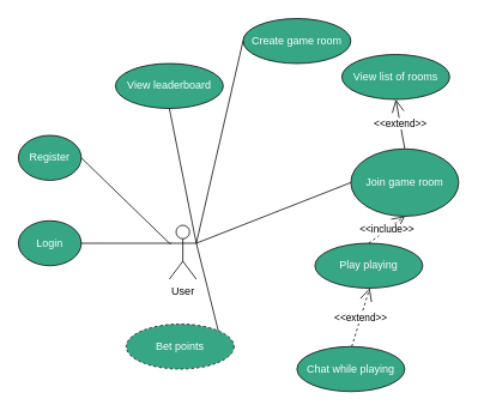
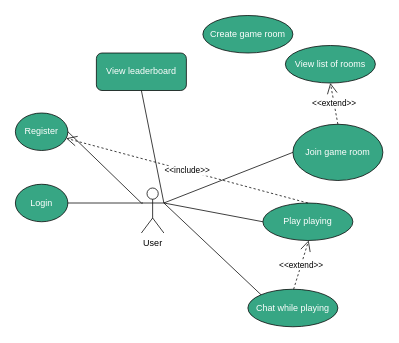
  <mxCell id="0" />
  <mxCell id="1" parent="0" />
  <mxCell id="2" value="User" style="shape=umlActor;verticalLabelPosition=bottom;labelBackgroundColor=#ffffff;verticalAlign=top;html=1;outlineConnect=0;" vertex="1" parent="1"><mxGeometry x="188" y="250" width="30" height="60" as="geometry" /></mxCell>
  <mxCell id="3" value="Login" style="ellipse;whiteSpace=wrap;html=1;fillColor=#37A684;fontColor=#FFFFFF;" vertex="1" parent="1"><mxGeometry x="20" y="245" width="70" height="50" as="geometry" /></mxCell>
  <mxCell id="4" value="Register" style="ellipse;whiteSpace=wrap;html=1;fillColor=#37A684;fontColor=#FFFFFF;" vertex="1" parent="1"><mxGeometry x="20" y="150" width="70" height="50" as="geometry" /></mxCell>
  <mxCell id="5" value="View list of rooms" style="ellipse;whiteSpace=wrap;html=1;fillColor=#37A684;fontColor=#FFFFFF;" vertex="1" parent="1"><mxGeometry x="380" y="60" width="120" height="50" as="geometry" /></mxCell>
  <mxCell id="6" value="Create game room" style="ellipse;whiteSpace=wrap;html=1;fillColor=#37A684;fontColor=#FFFFFF;" vertex="1" parent="1"><mxGeometry x="270" y="20" width="120" height="50" as="geometry" /></mxCell>
  <mxCell id="7" value="Join game room" style="ellipse;whiteSpace=wrap;html=1;fillColor=#37A684;fontColor=#FFFFFF;" vertex="1" parent="1"><mxGeometry x="390" y="165" width="120" height="75" as="geometry" /></mxCell>
  <mxCell id="8" value="Chat while playing" style="ellipse;whiteSpace=wrap;html=1;fillColor=#37A684;fontColor=#FFFFFF;" vertex="1" parent="1"><mxGeometry x="330" y="385" width="120" height="50" as="geometry" /></mxCell>
- <mxCell id="9" value="View leaderboard" style="ellipse;whiteSpace=wrap;html=1;fontColor=#FFFFFF;fillColor=#37A684;" vertex="1" parent="1"><mxGeometry x="128" y="70" width="120" height="50" as="geometry" /></mxCell>
- <mxCell id="10" value="Bet points" style="ellipse;whiteSpace=wrap;html=1;dashed=1;fillColor=#37A684;fontColor=#FFFFFF;" vertex="1" parent="1"><mxGeometry x="140" y="360" width="120" height="50" as="geometry" /></mxCell>
+ <mxCell id="9" value="View leaderboard" style="whiteSpace=wrap;html=1;fontColor=#FFFFFF;fillColor=#37A684;rounded=1;" vertex="1" parent="1"><mxGeometry x="128" y="70" width="120" height="50" as="geometry" /></mxCell>
  <mxCell id="11" value="" style="endArrow=none;html=1;entryX=1;entryY=0.5;entryDx=0;entryDy=0;exitX=0;exitY=0.333;exitDx=0;exitDy=0;exitPerimeter=0;" edge="1" parent="1" source="2" target="4"><mxGeometry width="50" height="50" relative="1" as="geometry"><mxPoint x="100" y="250" as="sourcePoint" /><mxPoint x="150" y="200" as="targetPoint" /></mxGeometry></mxCell>
  <mxCell id="12" value="" style="endArrow=none;html=1;entryX=1;entryY=0.5;entryDx=0;entryDy=0;" edge="1" parent="1" target="3"><mxGeometry width="50" height="50" relative="1" as="geometry"><mxPoint x="190" y="270" as="sourcePoint" /><mxPoint x="160" y="320" as="targetPoint" /></mxGeometry></mxCell>
- <mxCell id="13" value="" style="endArrow=none;html=1;exitX=1;exitY=0.333;exitDx=0;exitDy=0;exitPerimeter=0;entryX=0;entryY=0.5;entryDx=0;entryDy=0;" edge="1" parent="1" source="2" target="6"><mxGeometry width="50" height="50" relative="1" as="geometry"><mxPoint x="220" y="270" as="sourcePoint" /><mxPoint x="550" y="160" as="targetPoint" /></mxGeometry></mxCell>
  <mxCell id="14" value="" style="endArrow=none;html=1;exitX=1;exitY=0.333;exitDx=0;exitDy=0;exitPerimeter=0;entryX=0;entryY=0.5;entryDx=0;entryDy=0;" edge="1" parent="1" source="2" target="7"><mxGeometry width="50" height="50" relative="1" as="geometry"><mxPoint x="260" y="310" as="sourcePoint" /><mxPoint x="310" y="260" as="targetPoint" /></mxGeometry></mxCell>
+ <mxCell id="15" value="" style="endArrow=none;html=1;exitX=1;exitY=0.333;exitDx=0;exitDy=0;exitPerimeter=0;entryX=0;entryY=0;entryDx=0;entryDy=0;" edge="1" parent="1" source="2" target="8"><mxGeometry width="50" height="50" relative="1" as="geometry"><mxPoint x="230" y="330" as="sourcePoint" /><mxPoint x="280" y="280" as="targetPoint" /></mxGeometry></mxCell>
  <mxCell id="16" value="" style="endArrow=none;html=1;entryX=0.5;entryY=1;entryDx=0;entryDy=0;exitX=1;exitY=0.333;exitDx=0;exitDy=0;exitPerimeter=0;" edge="1" parent="1" source="2" target="9"><mxGeometry width="50" height="50" relative="1" as="geometry"><mxPoint x="220" y="250" as="sourcePoint" /><mxPoint x="230" y="170" as="targetPoint" /></mxGeometry></mxCell>
- <mxCell id="17" value="" style="endArrow=none;html=1;entryX=1;entryY=0.333;entryDx=0;entryDy=0;entryPerimeter=0;exitX=1;exitY=0;exitDx=0;exitDy=0;" edge="1" parent="1" source="10" target="2"><mxGeometry width="50" height="50" relative="1" as="geometry"><mxPoint x="230" y="360" as="sourcePoint" /><mxPoint x="280" y="310" as="targetPoint" /></mxGeometry></mxCell>
  <mxCell id="18" value="Play playing" style="ellipse;whiteSpace=wrap;html=1;fillColor=#37A684;fontColor=#FFFFFF;" vertex="1" parent="1"><mxGeometry x="350" y="270" width="120" height="50" as="geometry" /></mxCell>
+ <mxCell id="19" value="" style="endArrow=none;html=1;fontColor=#FFFFFF;exitX=1;exitY=0.333;exitDx=0;exitDy=0;exitPerimeter=0;entryX=0;entryY=0.5;entryDx=0;entryDy=0;" edge="1" parent="1" source="2" target="18"><mxGeometry width="50" height="50" relative="1" as="geometry"><mxPoint x="220" y="270" as="sourcePoint" /><mxPoint x="330" y="270" as="targetPoint" /></mxGeometry></mxCell>
  <mxCell id="20" value="&amp;lt;&amp;lt;extend&amp;gt;&amp;gt;" style="endArrow=open;endSize=12;dashed=1;html=1;fontColor=#000000;exitX=0.5;exitY=0;exitDx=0;exitDy=0;entryX=0.5;entryY=1;entryDx=0;entryDy=0;" edge="1" parent="1"><mxGeometry width="160" relative="1" as="geometry"><mxPoint x="391" y="385" as="sourcePoint" /><mxPoint x="411" y="320" as="targetPoint" /></mxGeometry></mxCell>
- <mxCell id="21" value="&amp;lt;&amp;lt;extend&amp;gt;&amp;gt;" style="endArrow=open;endSize=12;dashed=0;html=1;fontColor=#000000;exitX=0.5;exitY=0;exitDx=0;exitDy=0;entryX=0.5;entryY=1;entryDx=0;entryDy=0;" edge="1" parent="1" source="7" target="5"><mxGeometry width="160" relative="1" as="geometry"><mxPoint x="440" y="170" as="sourcePoint" /><mxPoint x="600" y="170" as="targetPoint" /></mxGeometry></mxCell>
- <mxCell id="22" value="&amp;lt;&amp;lt;include&amp;gt;&amp;gt;" style="endArrow=open;endSize=12;dashed=1;html=1;fontColor=#000000;exitX=0.5;exitY=0;exitDx=0;exitDy=0;entryX=0.5;entryY=1;entryDx=0;entryDy=0;" edge="1" parent="1" source="18" target="7"><mxGeometry width="160" relative="1" as="geometry"><mxPoint x="440" y="250" as="sourcePoint" /><mxPoint x="600" y="250" as="targetPoint" /></mxGeometry></mxCell>
+ <mxCell id="21" value="&amp;lt;&amp;lt;extend&amp;gt;&amp;gt;" style="endArrow=open;endSize=12;dashed=1;html=1;fontColor=#000000;exitX=0.5;exitY=0;exitDx=0;exitDy=0;entryX=0.5;entryY=1;entryDx=0;entryDy=0;" edge="1" parent="1" source="7" target="5"><mxGeometry width="160" relative="1" as="geometry"><mxPoint x="440" y="170" as="sourcePoint" /><mxPoint x="600" y="170" as="targetPoint" /></mxGeometry></mxCell>
+ <mxCell id="22" value="&amp;lt;&amp;lt;include&amp;gt;&amp;gt;" style="endArrow=open;endSize=12;dashed=1;html=1;fontColor=#000000;exitX=0.5;exitY=0;exitDx=0;exitDy=0;" edge="1" parent="1" source="18" target="4"><mxGeometry width="160" relative="1" as="geometry"><mxPoint x="440" y="250" as="sourcePoint" /><mxPoint x="600" y="250" as="targetPoint" /></mxGeometry></mxCell>
